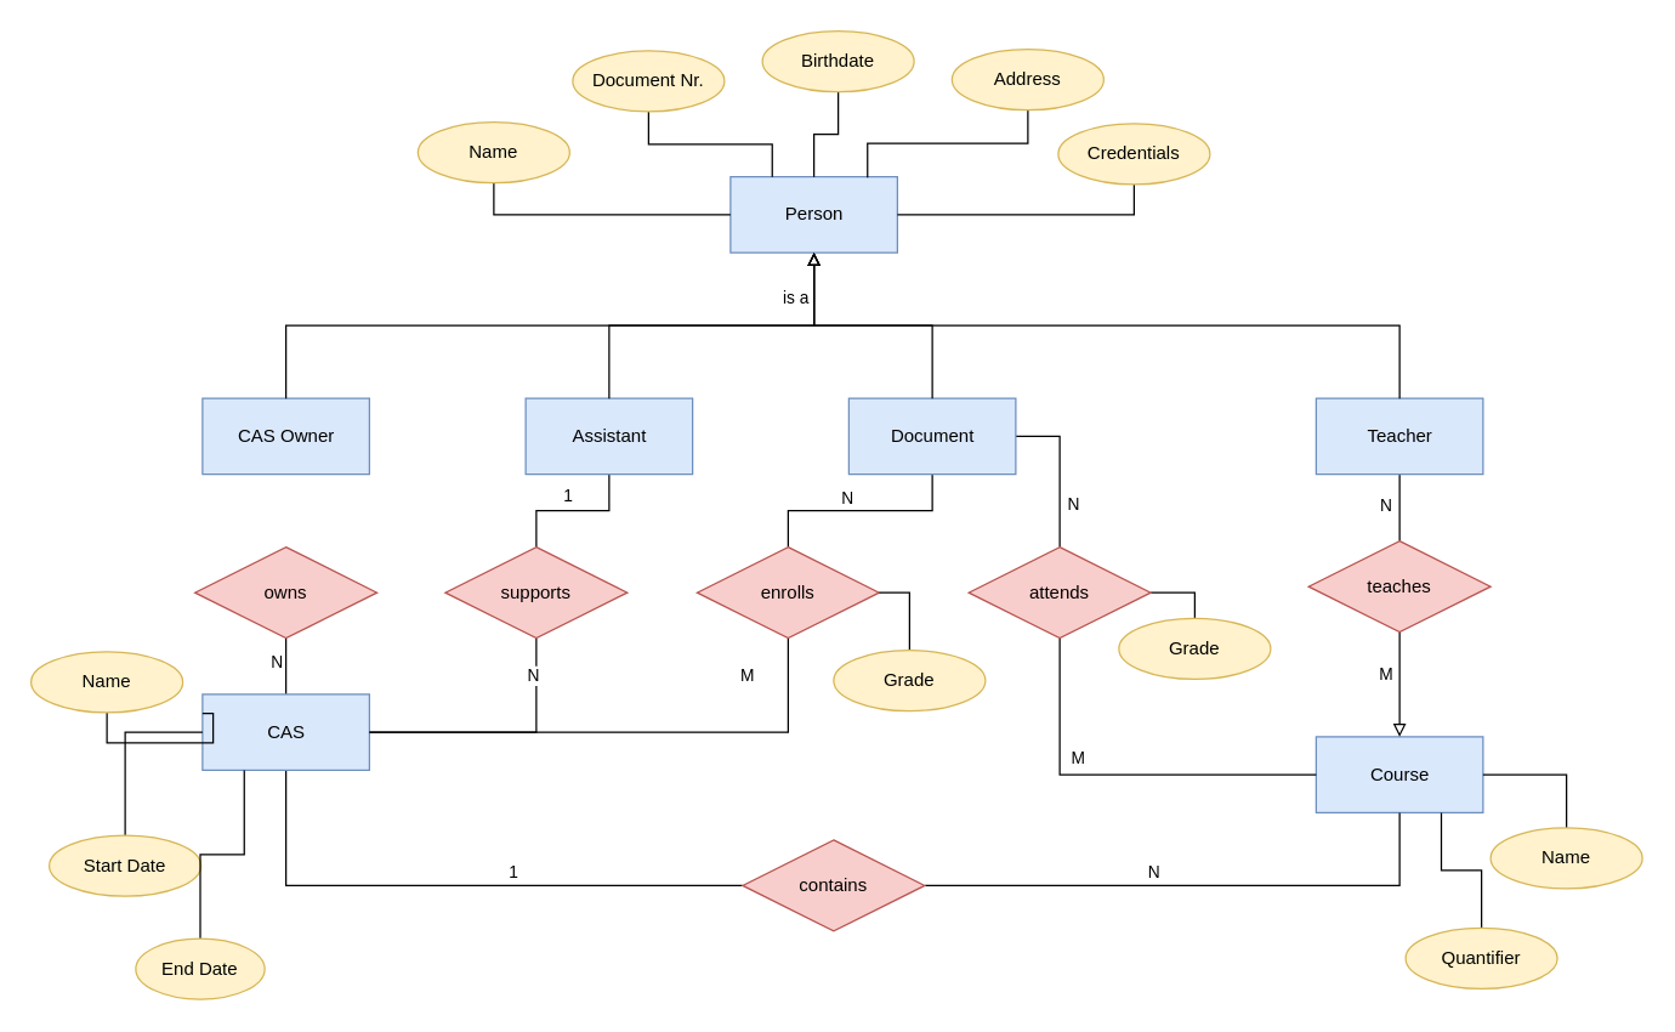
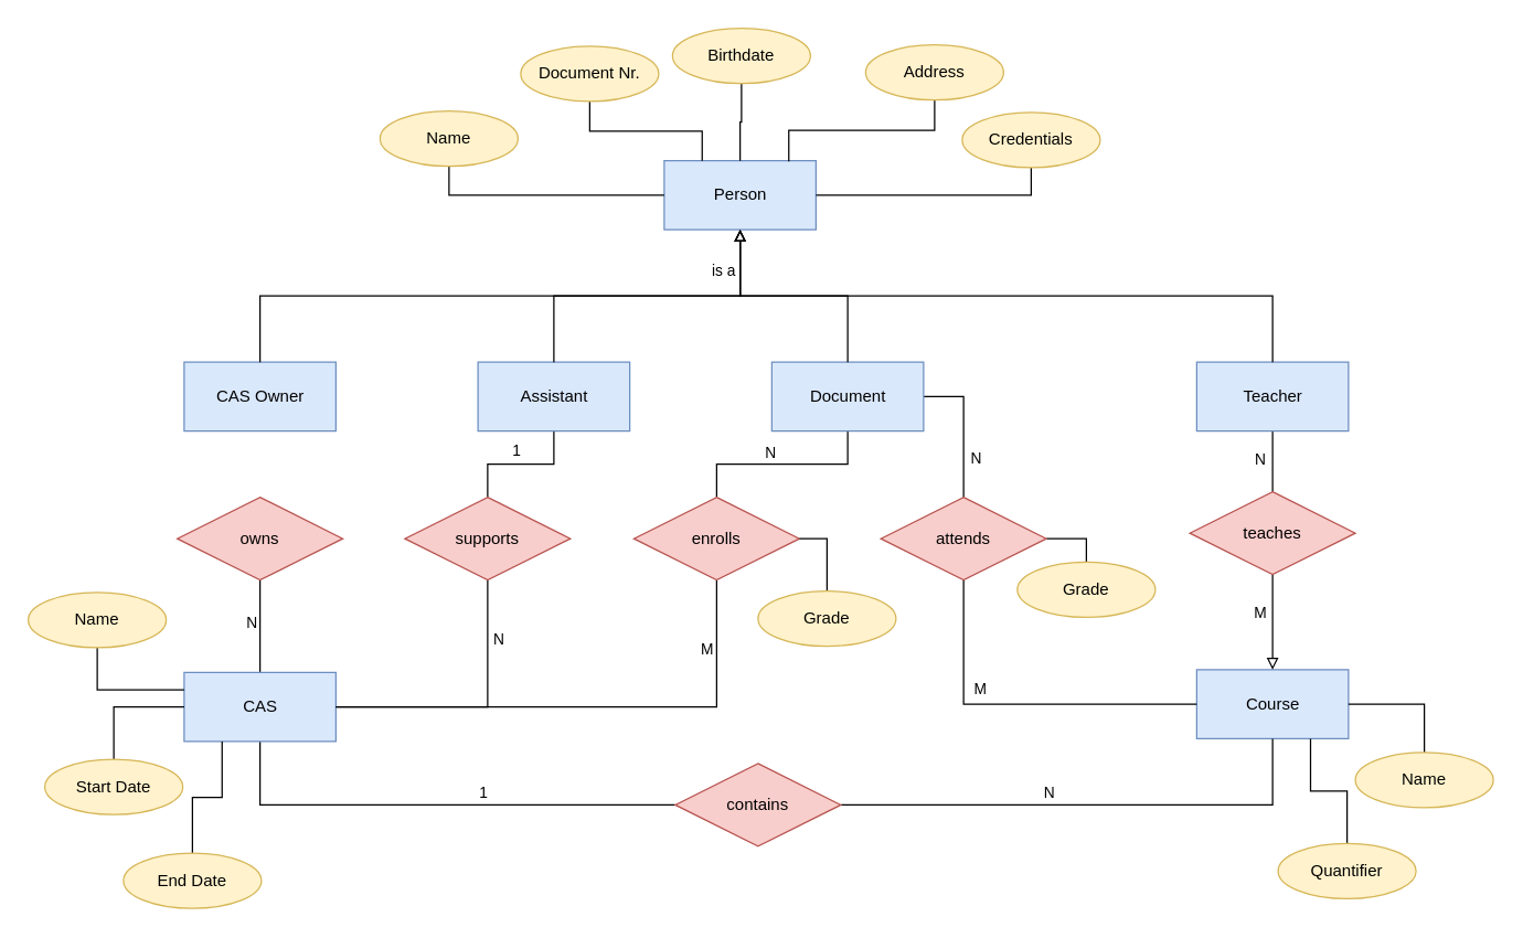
  <mxCell id="0" />
  <mxCell id="1" parent="0" />
  <mxCell id="2" value="Person" style="html=1;fillColor=#dae8fc;strokeColor=#6c8ebf;" parent="1" vertex="1"><mxGeometry x="481" y="116" width="110" height="50" as="geometry" /></mxCell>
  <mxCell id="3" style="edgeStyle=orthogonalEdgeStyle;rounded=0;orthogonalLoop=1;jettySize=auto;html=1;exitX=0.5;exitY=1;exitDx=0;exitDy=0;entryX=0.5;entryY=0;entryDx=0;entryDy=0;endArrow=none;endFill=0;" edge="1" parent="1" source="7" target="35"><mxGeometry relative="1" as="geometry" /></mxCell>
  <mxCell id="4" value="N" style="edgeLabel;html=1;align=center;verticalAlign=middle;resizable=0;points=[];" vertex="1" connectable="0" parent="3"><mxGeometry x="0.234" y="-1" relative="1" as="geometry"><mxPoint x="7.33" y="-8" as="offset" /></mxGeometry></mxCell>
  <mxCell id="5" style="edgeStyle=orthogonalEdgeStyle;rounded=0;orthogonalLoop=1;jettySize=auto;html=1;exitX=1;exitY=0.5;exitDx=0;exitDy=0;entryX=0.5;entryY=0;entryDx=0;entryDy=0;endArrow=none;endFill=0;" edge="1" parent="1" source="7" target="42"><mxGeometry relative="1" as="geometry" /></mxCell>
  <mxCell id="6" value="N" style="edgeLabel;html=1;align=center;verticalAlign=middle;resizable=0;points=[];" vertex="1" connectable="0" parent="5"><mxGeometry x="0.465" y="1" relative="1" as="geometry"><mxPoint x="7" y="-2" as="offset" /></mxGeometry></mxCell>
  <mxCell id="7" value="Document" style="html=1;fillColor=#dae8fc;strokeColor=#6c8ebf;" vertex="1" parent="1"><mxGeometry x="559" y="262" width="110" height="50" as="geometry" /></mxCell>
  <mxCell id="8" style="edgeStyle=orthogonalEdgeStyle;rounded=0;orthogonalLoop=1;jettySize=auto;html=1;exitX=0.5;exitY=1;exitDx=0;exitDy=0;entryX=0.5;entryY=0;entryDx=0;entryDy=0;endArrow=none;endFill=0;" edge="1" parent="1" source="10" target="29"><mxGeometry relative="1" as="geometry" /></mxCell>
  <mxCell id="9" value="N" style="edgeLabel;html=1;align=center;verticalAlign=middle;resizable=0;points=[];" vertex="1" connectable="0" parent="8"><mxGeometry x="-0.237" relative="1" as="geometry"><mxPoint x="-10" y="3.33" as="offset" /></mxGeometry></mxCell>
  <mxCell id="10" value="Teacher" style="html=1;fillColor=#dae8fc;strokeColor=#6c8ebf;" vertex="1" parent="1"><mxGeometry x="867" y="262" width="110" height="50" as="geometry" /></mxCell>
  <mxCell id="11" style="edgeStyle=orthogonalEdgeStyle;rounded=0;orthogonalLoop=1;jettySize=auto;html=1;exitX=0.5;exitY=1;exitDx=0;exitDy=0;entryX=0.5;entryY=0;entryDx=0;entryDy=0;endArrow=none;endFill=0;" edge="1" parent="1" source="13" target="32"><mxGeometry relative="1" as="geometry" /></mxCell>
  <mxCell id="12" value="1" style="edgeLabel;html=1;align=center;verticalAlign=middle;resizable=0;points=[];" vertex="1" connectable="0" parent="11"><mxGeometry x="0.182" y="-1" relative="1" as="geometry"><mxPoint x="5.67" y="-10" as="offset" /></mxGeometry></mxCell>
  <mxCell id="13" value="Assistant" style="html=1;fillColor=#dae8fc;strokeColor=#6c8ebf;" vertex="1" parent="1"><mxGeometry x="346" y="262" width="110" height="50" as="geometry" /></mxCell>
  <mxCell id="14" value="CAS Owner" style="html=1;fillColor=#dae8fc;strokeColor=#6c8ebf;" vertex="1" parent="1"><mxGeometry x="133" y="262" width="110" height="50" as="geometry" /></mxCell>
  <mxCell id="15" style="edgeStyle=orthogonalEdgeStyle;rounded=0;orthogonalLoop=1;jettySize=auto;html=1;endArrow=block;endFill=0;exitX=0.5;exitY=0;exitDx=0;exitDy=0;entryX=0.5;entryY=1;entryDx=0;entryDy=0;" edge="1" parent="1" source="14" target="2"><mxGeometry relative="1" as="geometry"><mxPoint x="176" y="95" as="sourcePoint" /><mxPoint x="446" y="188" as="targetPoint" /></mxGeometry></mxCell>
  <mxCell id="16" style="edgeStyle=orthogonalEdgeStyle;rounded=0;orthogonalLoop=1;jettySize=auto;html=1;endArrow=block;endFill=0;exitX=0.5;exitY=0;exitDx=0;exitDy=0;entryX=0.5;entryY=1;entryDx=0;entryDy=0;" edge="1" parent="1" source="7" target="2"><mxGeometry relative="1" as="geometry"><mxPoint x="440" y="187" as="sourcePoint" /><mxPoint x="578" y="164" as="targetPoint" /></mxGeometry></mxCell>
  <mxCell id="17" style="edgeStyle=orthogonalEdgeStyle;rounded=0;orthogonalLoop=1;jettySize=auto;html=1;endArrow=block;endFill=0;exitX=0.5;exitY=0;exitDx=0;exitDy=0;entryX=0.5;entryY=1;entryDx=0;entryDy=0;" edge="1" parent="1" source="10" target="2"><mxGeometry relative="1" as="geometry"><mxPoint x="453" y="29" as="sourcePoint" /><mxPoint x="436" y="168" as="targetPoint" /></mxGeometry></mxCell>
  <mxCell id="18" style="edgeStyle=orthogonalEdgeStyle;rounded=0;orthogonalLoop=1;jettySize=auto;html=1;endArrow=block;endFill=0;exitX=0.5;exitY=0;exitDx=0;exitDy=0;entryX=0.5;entryY=1;entryDx=0;entryDy=0;" edge="1" parent="1" source="13" target="2"><mxGeometry relative="1" as="geometry"><mxPoint x="431" y="-82" as="sourcePoint" /><mxPoint x="586" y="-2" as="targetPoint" /></mxGeometry></mxCell>
  <mxCell id="19" value="is a" style="edgeLabel;html=1;align=center;verticalAlign=middle;resizable=0;points=[];" vertex="1" connectable="0" parent="18"><mxGeometry x="0.753" relative="1" as="geometry"><mxPoint x="-13" as="offset" /></mxGeometry></mxCell>
  <mxCell id="20" value="Course" style="html=1;fillColor=#dae8fc;strokeColor=#6c8ebf;" vertex="1" parent="1"><mxGeometry x="867" y="485" width="110" height="50" as="geometry" /></mxCell>
  <mxCell id="21" style="edgeStyle=orthogonalEdgeStyle;rounded=0;orthogonalLoop=1;jettySize=auto;html=1;exitX=0.5;exitY=1;exitDx=0;exitDy=0;entryX=0.5;entryY=0;entryDx=0;entryDy=0;endArrow=none;endFill=0;" edge="1" parent="1" source="23" target="26"><mxGeometry relative="1" as="geometry" /></mxCell>
  <mxCell id="22" value="N" style="edgeLabel;html=1;align=center;verticalAlign=middle;resizable=0;points=[];" vertex="1" connectable="0" parent="21"><mxGeometry x="-0.005" relative="1" as="geometry"><mxPoint x="-7" y="-2.33" as="offset" /></mxGeometry></mxCell>
  <mxCell id="23" value="owns" style="shape=rhombus;perimeter=rhombusPerimeter;whiteSpace=wrap;html=1;align=center;fillColor=#f8cecc;strokeColor=#b85450;" vertex="1" parent="1"><mxGeometry x="128" y="360" width="120" height="60" as="geometry" /></mxCell>
  <mxCell id="24" style="edgeStyle=orthogonalEdgeStyle;rounded=0;orthogonalLoop=1;jettySize=auto;html=1;exitX=0.5;exitY=1;exitDx=0;exitDy=0;entryX=0;entryY=0.5;entryDx=0;entryDy=0;endArrow=none;endFill=0;" edge="1" parent="1" source="26" target="38"><mxGeometry relative="1" as="geometry" /></mxCell>
  <mxCell id="25" value="1" style="edgeLabel;html=1;align=center;verticalAlign=middle;resizable=0;points=[];" vertex="1" connectable="0" parent="24"><mxGeometry x="0.206" y="-1" relative="1" as="geometry"><mxPoint x="-1.17" y="-11" as="offset" /></mxGeometry></mxCell>
- <mxCell id="26" value="CAS" style="html=1;fillColor=#dae8fc;strokeColor=#6c8ebf;" vertex="1" parent="1"><mxGeometry x="133" y="457" width="110" height="50" as="geometry" /></mxCell>
+ <mxCell id="26" value="CAS" style="html=1;fillColor=#dae8fc;strokeColor=#6c8ebf;" vertex="1" parent="1"><mxGeometry x="133" y="487" width="110" height="50" as="geometry" /></mxCell>
  <mxCell id="27" style="edgeStyle=orthogonalEdgeStyle;rounded=0;orthogonalLoop=1;jettySize=auto;html=1;exitX=0.5;exitY=1;exitDx=0;exitDy=0;entryX=0.5;entryY=0;entryDx=0;entryDy=0;endArrow=block;endFill=0;" edge="1" parent="1" source="29" target="20"><mxGeometry relative="1" as="geometry" /></mxCell>
  <mxCell id="28" value="M" style="edgeLabel;html=1;align=center;verticalAlign=middle;resizable=0;points=[];" vertex="1" connectable="0" parent="27"><mxGeometry x="0.053" y="-1" relative="1" as="geometry"><mxPoint x="-9" y="-8.67" as="offset" /></mxGeometry></mxCell>
  <mxCell id="29" value="teaches" style="shape=rhombus;perimeter=rhombusPerimeter;whiteSpace=wrap;html=1;align=center;fillColor=#f8cecc;strokeColor=#b85450;" vertex="1" parent="1"><mxGeometry x="862" y="356" width="120" height="60" as="geometry" /></mxCell>
  <mxCell id="30" style="edgeStyle=orthogonalEdgeStyle;rounded=0;orthogonalLoop=1;jettySize=auto;html=1;exitX=0.5;exitY=1;exitDx=0;exitDy=0;entryX=1;entryY=0.5;entryDx=0;entryDy=0;endArrow=none;endFill=0;" edge="1" parent="1" source="32" target="26"><mxGeometry relative="1" as="geometry" /></mxCell>
  <mxCell id="31" value="N" style="edgeLabel;html=1;align=center;verticalAlign=middle;resizable=0;points=[];" vertex="1" connectable="0" parent="30"><mxGeometry x="-0.185" y="2" relative="1" as="geometry"><mxPoint x="5" y="-39.5" as="offset" /></mxGeometry></mxCell>
  <mxCell id="32" value="supports" style="shape=rhombus;perimeter=rhombusPerimeter;whiteSpace=wrap;html=1;align=center;fillColor=#f8cecc;strokeColor=#b85450;" vertex="1" parent="1"><mxGeometry x="293" y="360" width="120" height="60" as="geometry" /></mxCell>
  <mxCell id="33" style="edgeStyle=orthogonalEdgeStyle;rounded=0;orthogonalLoop=1;jettySize=auto;html=1;exitX=0.5;exitY=1;exitDx=0;exitDy=0;entryX=1;entryY=0.5;entryDx=0;entryDy=0;endArrow=none;endFill=0;" edge="1" parent="1" source="35" target="26"><mxGeometry relative="1" as="geometry" /></mxCell>
  <mxCell id="34" value="M" style="edgeLabel;html=1;align=center;verticalAlign=middle;resizable=0;points=[];" vertex="1" connectable="0" parent="33"><mxGeometry x="-0.521" y="1" relative="1" as="geometry"><mxPoint x="-9" y="-38.33" as="offset" /></mxGeometry></mxCell>
  <mxCell id="35" value="enrolls" style="shape=rhombus;perimeter=rhombusPerimeter;whiteSpace=wrap;html=1;align=center;fillColor=#f8cecc;strokeColor=#b85450;" vertex="1" parent="1"><mxGeometry x="459" y="360" width="120" height="60" as="geometry" /></mxCell>
  <mxCell id="36" style="edgeStyle=orthogonalEdgeStyle;rounded=0;orthogonalLoop=1;jettySize=auto;html=1;exitX=1;exitY=0.5;exitDx=0;exitDy=0;entryX=0.5;entryY=1;entryDx=0;entryDy=0;endArrow=none;endFill=0;" edge="1" parent="1" source="38" target="20"><mxGeometry relative="1" as="geometry" /></mxCell>
  <mxCell id="37" value="N" style="edgeLabel;html=1;align=center;verticalAlign=middle;resizable=0;points=[];" vertex="1" connectable="0" parent="36"><mxGeometry x="-0.145" y="3" relative="1" as="geometry"><mxPoint x="-3.17" y="-7" as="offset" /></mxGeometry></mxCell>
  <mxCell id="38" value="contains" style="shape=rhombus;perimeter=rhombusPerimeter;whiteSpace=wrap;html=1;align=center;fillColor=#f8cecc;strokeColor=#b85450;" vertex="1" parent="1"><mxGeometry x="489" y="553" width="120" height="60" as="geometry" /></mxCell>
  <mxCell id="39" style="edgeStyle=orthogonalEdgeStyle;rounded=0;orthogonalLoop=1;jettySize=auto;html=1;exitX=0.5;exitY=1;exitDx=0;exitDy=0;entryX=0;entryY=0.5;entryDx=0;entryDy=0;endArrow=none;endFill=0;" edge="1" parent="1" source="42" target="20"><mxGeometry relative="1" as="geometry" /></mxCell>
  <mxCell id="40" value="M" style="edgeLabel;html=1;align=center;verticalAlign=middle;resizable=0;points=[];" vertex="1" connectable="0" parent="39"><mxGeometry x="-0.266" y="2" relative="1" as="geometry"><mxPoint x="6.17" y="-10" as="offset" /></mxGeometry></mxCell>
  <mxCell id="41" style="edgeStyle=orthogonalEdgeStyle;rounded=0;orthogonalLoop=1;jettySize=auto;html=1;exitX=1;exitY=0.5;exitDx=0;exitDy=0;entryX=0.5;entryY=0;entryDx=0;entryDy=0;endArrow=none;endFill=0;" edge="1" parent="1" source="42" target="43"><mxGeometry relative="1" as="geometry" /></mxCell>
  <mxCell id="42" value="attends" style="shape=rhombus;perimeter=rhombusPerimeter;whiteSpace=wrap;html=1;align=center;fillColor=#f8cecc;strokeColor=#b85450;" vertex="1" parent="1"><mxGeometry x="638" y="360" width="120" height="60" as="geometry" /></mxCell>
  <mxCell id="43" value="Grade" style="ellipse;whiteSpace=wrap;html=1;align=center;fillColor=#fff2cc;strokeColor=#d6b656;" vertex="1" parent="1"><mxGeometry x="737" y="407" width="100" height="40" as="geometry" /></mxCell>
  <mxCell id="44" style="edgeStyle=orthogonalEdgeStyle;rounded=0;orthogonalLoop=1;jettySize=auto;html=1;exitX=0.5;exitY=0;exitDx=0;exitDy=0;entryX=1;entryY=0.5;entryDx=0;entryDy=0;endArrow=none;endFill=0;" edge="1" parent="1" source="45" target="35"><mxGeometry relative="1" as="geometry" /></mxCell>
  <mxCell id="45" value="Grade" style="ellipse;whiteSpace=wrap;html=1;align=center;fillColor=#fff2cc;strokeColor=#d6b656;" vertex="1" parent="1"><mxGeometry x="549" y="428" width="100" height="40" as="geometry" /></mxCell>
  <mxCell id="46" style="edgeStyle=orthogonalEdgeStyle;rounded=0;orthogonalLoop=1;jettySize=auto;html=1;exitX=0.5;exitY=1;exitDx=0;exitDy=0;entryX=0;entryY=0.5;entryDx=0;entryDy=0;endArrow=none;endFill=0;" edge="1" parent="1" source="47" target="2"><mxGeometry relative="1" as="geometry" /></mxCell>
  <mxCell id="47" value="Name" style="ellipse;whiteSpace=wrap;html=1;align=center;fillColor=#fff2cc;strokeColor=#d6b656;" vertex="1" parent="1"><mxGeometry x="275" y="80" width="100" height="40" as="geometry" /></mxCell>
  <mxCell id="48" style="edgeStyle=orthogonalEdgeStyle;rounded=0;orthogonalLoop=1;jettySize=auto;html=1;exitX=0.5;exitY=1;exitDx=0;exitDy=0;entryX=0.5;entryY=0;entryDx=0;entryDy=0;endArrow=none;endFill=0;" edge="1" parent="1" source="49" target="2"><mxGeometry relative="1" as="geometry" /></mxCell>
- <mxCell id="49" value="Birthdate" style="ellipse;whiteSpace=wrap;html=1;align=center;fillColor=#fff2cc;strokeColor=#d6b656;" vertex="1" parent="1"><mxGeometry x="502" y="20" width="100" height="40" as="geometry" /></mxCell>
+ <mxCell id="49" value="Birthdate" style="ellipse;whiteSpace=wrap;html=1;align=center;fillColor=#fff2cc;strokeColor=#d6b656;" vertex="1" parent="1"><mxGeometry x="487" y="20" width="100" height="40" as="geometry" /></mxCell>
  <mxCell id="50" style="edgeStyle=orthogonalEdgeStyle;rounded=0;orthogonalLoop=1;jettySize=auto;html=1;exitX=0.5;exitY=1;exitDx=0;exitDy=0;endArrow=none;endFill=0;entryX=0.821;entryY=0.01;entryDx=0;entryDy=0;entryPerimeter=0;" edge="1" parent="1" source="51" target="2"><mxGeometry relative="1" as="geometry"><mxPoint x="576" y="115" as="targetPoint" /></mxGeometry></mxCell>
  <mxCell id="51" value="Address" style="ellipse;whiteSpace=wrap;html=1;align=center;fillColor=#fff2cc;strokeColor=#d6b656;" vertex="1" parent="1"><mxGeometry x="627" y="32" width="100" height="40" as="geometry" /></mxCell>
  <mxCell id="52" style="edgeStyle=orthogonalEdgeStyle;rounded=0;orthogonalLoop=1;jettySize=auto;html=1;exitX=0.5;exitY=1;exitDx=0;exitDy=0;entryX=1;entryY=0.5;entryDx=0;entryDy=0;endArrow=none;endFill=0;" edge="1" parent="1" source="53" target="2"><mxGeometry relative="1" as="geometry" /></mxCell>
  <mxCell id="53" value="Credentials" style="ellipse;whiteSpace=wrap;html=1;align=center;fillColor=#fff2cc;strokeColor=#d6b656;" vertex="1" parent="1"><mxGeometry x="697" y="81" width="100" height="40" as="geometry" /></mxCell>
  <mxCell id="54" style="edgeStyle=orthogonalEdgeStyle;rounded=0;orthogonalLoop=1;jettySize=auto;html=1;exitX=0.5;exitY=1;exitDx=0;exitDy=0;entryX=0.25;entryY=0;entryDx=0;entryDy=0;endArrow=none;endFill=0;" edge="1" parent="1" source="55" target="2"><mxGeometry relative="1" as="geometry" /></mxCell>
  <mxCell id="55" value="Document Nr." style="ellipse;whiteSpace=wrap;html=1;align=center;fillColor=#fff2cc;strokeColor=#d6b656;" vertex="1" parent="1"><mxGeometry x="377" y="33" width="100" height="40" as="geometry" /></mxCell>
  <mxCell id="56" style="edgeStyle=orthogonalEdgeStyle;rounded=0;orthogonalLoop=1;jettySize=auto;html=1;exitX=0.5;exitY=1;exitDx=0;exitDy=0;entryX=0;entryY=0.25;entryDx=0;entryDy=0;endArrow=none;endFill=0;" edge="1" parent="1" source="57" target="26"><mxGeometry relative="1" as="geometry" /></mxCell>
  <mxCell id="57" value="Name" style="ellipse;whiteSpace=wrap;html=1;align=center;fillColor=#fff2cc;strokeColor=#d6b656;" vertex="1" parent="1"><mxGeometry x="20" y="429" width="100" height="40" as="geometry" /></mxCell>
  <mxCell id="58" style="edgeStyle=orthogonalEdgeStyle;rounded=0;orthogonalLoop=1;jettySize=auto;html=1;exitX=0.5;exitY=0;exitDx=0;exitDy=0;entryX=0;entryY=0.5;entryDx=0;entryDy=0;endArrow=none;endFill=0;" edge="1" parent="1" source="59" target="26"><mxGeometry relative="1" as="geometry" /></mxCell>
  <mxCell id="59" value="Start Date" style="ellipse;whiteSpace=wrap;html=1;align=center;fillColor=#fff2cc;strokeColor=#d6b656;" vertex="1" parent="1"><mxGeometry x="32" y="550" width="100" height="40" as="geometry" /></mxCell>
  <mxCell id="60" style="edgeStyle=orthogonalEdgeStyle;rounded=0;orthogonalLoop=1;jettySize=auto;html=1;exitX=0.5;exitY=0;exitDx=0;exitDy=0;entryX=0.25;entryY=1;entryDx=0;entryDy=0;endArrow=none;endFill=0;" edge="1" parent="1" source="61" target="26"><mxGeometry relative="1" as="geometry" /></mxCell>
- <mxCell id="61" value="End Date" style="ellipse;whiteSpace=wrap;html=1;align=center;fillColor=#fff2cc;strokeColor=#d6b656;" vertex="1" parent="1"><mxGeometry x="89" y="618" width="85" height="40" as="geometry" /></mxCell>
+ <mxCell id="61" value="End Date" style="ellipse;whiteSpace=wrap;html=1;align=center;fillColor=#fff2cc;strokeColor=#d6b656;" vertex="1" parent="1"><mxGeometry x="89" y="618" width="100" height="40" as="geometry" /></mxCell>
  <mxCell id="62" style="edgeStyle=orthogonalEdgeStyle;rounded=0;orthogonalLoop=1;jettySize=auto;html=1;exitX=0.5;exitY=0;exitDx=0;exitDy=0;entryX=1;entryY=0.5;entryDx=0;entryDy=0;endArrow=none;endFill=0;" edge="1" parent="1" source="63" target="20"><mxGeometry relative="1" as="geometry" /></mxCell>
  <mxCell id="63" value="Name" style="ellipse;whiteSpace=wrap;html=1;align=center;fillColor=#fff2cc;strokeColor=#d6b656;" vertex="1" parent="1"><mxGeometry x="982" y="545" width="100" height="40" as="geometry" /></mxCell>
  <mxCell id="64" style="edgeStyle=orthogonalEdgeStyle;rounded=0;orthogonalLoop=1;jettySize=auto;html=1;exitX=0.5;exitY=0;exitDx=0;exitDy=0;entryX=0.75;entryY=1;entryDx=0;entryDy=0;endArrow=none;endFill=0;" edge="1" parent="1" source="65" target="20"><mxGeometry relative="1" as="geometry" /></mxCell>
  <mxCell id="65" value="Quantifier" style="ellipse;whiteSpace=wrap;html=1;align=center;fillColor=#fff2cc;strokeColor=#d6b656;" vertex="1" parent="1"><mxGeometry x="926" y="611" width="100" height="40" as="geometry" /></mxCell>
